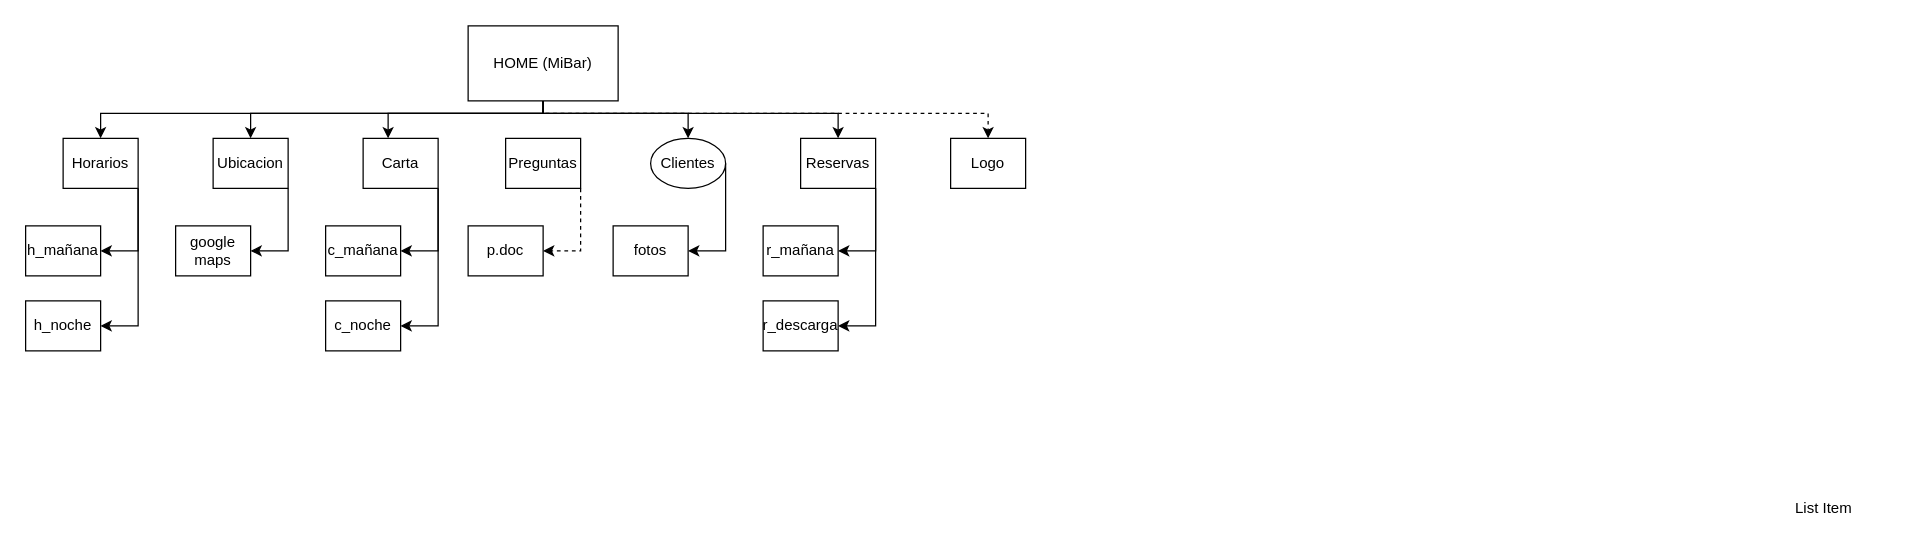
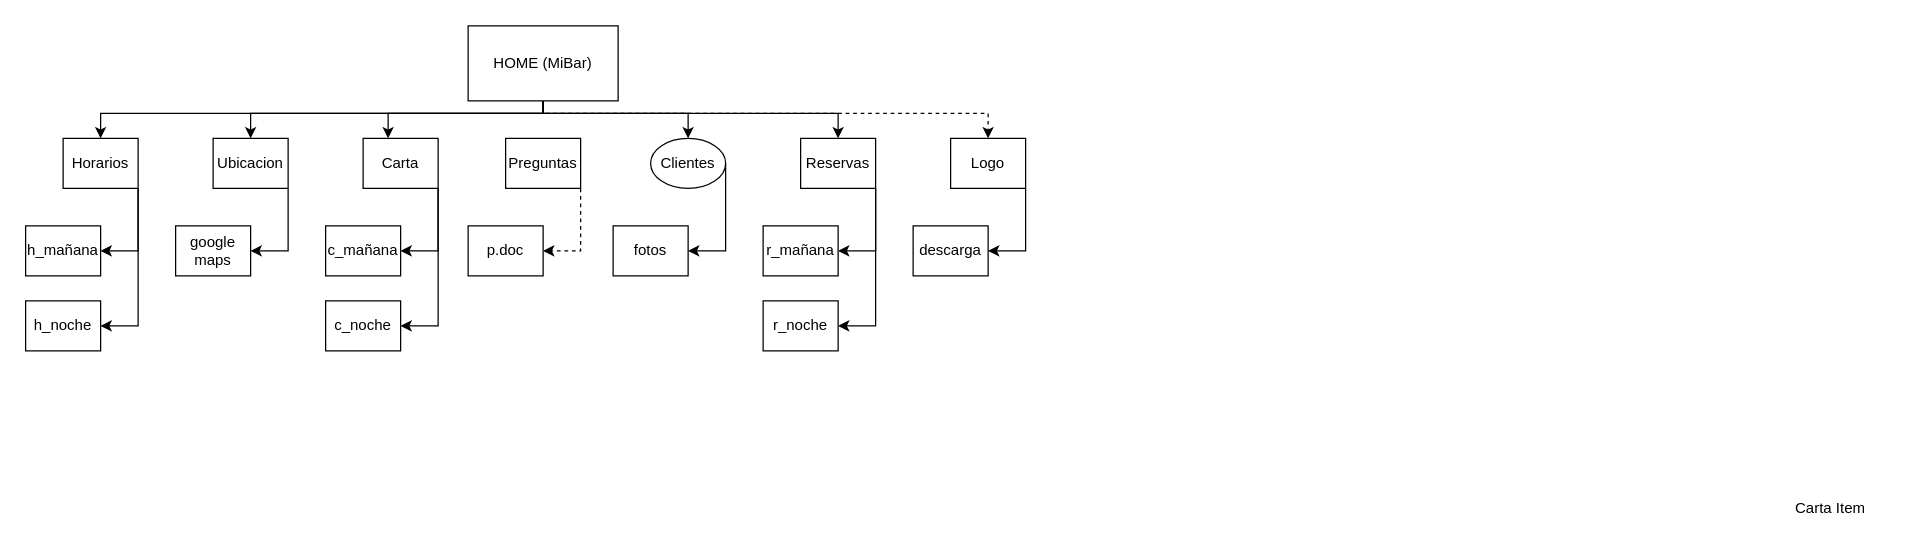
  <mxCell id="0" />
  <mxCell id="1" parent="0" />
  <mxCell id="2" value="" style="edgeStyle=orthogonalEdgeStyle;rounded=0;orthogonalLoop=1;jettySize=auto;html=1;" edge="1" parent="1" source="8" target="11"><mxGeometry relative="1" as="geometry"><Array as="points"><mxPoint x="434" y="90" /><mxPoint x="80" y="90" /></Array></mxGeometry></mxCell>
  <mxCell id="3" value="" style="edgeStyle=orthogonalEdgeStyle;rounded=0;orthogonalLoop=1;jettySize=auto;html=1;" edge="1" parent="1" source="8" target="13"><mxGeometry relative="1" as="geometry"><Array as="points"><mxPoint x="434" y="90" /><mxPoint x="200" y="90" /></Array></mxGeometry></mxCell>
  <mxCell id="4" value="" style="edgeStyle=orthogonalEdgeStyle;rounded=0;orthogonalLoop=1;jettySize=auto;html=1;" edge="1" parent="1" source="8" target="16"><mxGeometry relative="1" as="geometry"><Array as="points"><mxPoint x="434" y="90" /><mxPoint x="310" y="90" /></Array></mxGeometry></mxCell>
  <mxCell id="5" value="" style="edgeStyle=orthogonalEdgeStyle;rounded=0;orthogonalLoop=1;jettySize=auto;html=1;" edge="1" parent="1" source="8" target="20"><mxGeometry relative="1" as="geometry"><Array as="points"><mxPoint x="434" y="90" /><mxPoint x="550" y="90" /></Array></mxGeometry></mxCell>
  <mxCell id="6" value="" style="edgeStyle=orthogonalEdgeStyle;rounded=0;orthogonalLoop=1;jettySize=auto;html=1;" edge="1" parent="1" source="8" target="23"><mxGeometry relative="1" as="geometry"><Array as="points"><mxPoint x="434" y="90" /><mxPoint x="670" y="90" /></Array></mxGeometry></mxCell>
  <mxCell id="7" value="" style="edgeStyle=orthogonalEdgeStyle;rounded=0;orthogonalLoop=1;jettySize=auto;html=1;dashed=1;" edge="1" parent="1" source="8" target="25"><mxGeometry relative="1" as="geometry"><Array as="points"><mxPoint x="434" y="90" /><mxPoint x="790" y="90" /></Array></mxGeometry></mxCell>
  <mxCell id="8" value="HOME (MiBar)" style="rounded=0;whiteSpace=wrap;html=1;" vertex="1" parent="1"><mxGeometry x="374" y="20" width="120" height="60" as="geometry" /></mxCell>
  <mxCell id="9" value="" style="edgeStyle=orthogonalEdgeStyle;rounded=0;orthogonalLoop=1;jettySize=auto;html=1;" edge="1" parent="1" source="11" target="26"><mxGeometry relative="1" as="geometry"><Array as="points"><mxPoint x="110" y="200" /><mxPoint x="110" y="200" /></Array></mxGeometry></mxCell>
  <mxCell id="10" value="" style="edgeStyle=orthogonalEdgeStyle;rounded=0;orthogonalLoop=1;jettySize=auto;html=1;" edge="1" parent="1" source="11" target="29"><mxGeometry relative="1" as="geometry"><Array as="points"><mxPoint x="110" y="260" /></Array></mxGeometry></mxCell>
  <mxCell id="11" value="Horarios" style="rounded=0;whiteSpace=wrap;html=1;" vertex="1" parent="1"><mxGeometry x="50" y="110" width="60" height="40" as="geometry" /></mxCell>
  <mxCell id="12" value="" style="edgeStyle=orthogonalEdgeStyle;rounded=0;orthogonalLoop=1;jettySize=auto;html=1;" edge="1" parent="1" source="13" target="27"><mxGeometry relative="1" as="geometry"><Array as="points"><mxPoint x="230" y="200" /></Array></mxGeometry></mxCell>
  <mxCell id="13" value="Ubicacion" style="rounded=0;whiteSpace=wrap;html=1;" vertex="1" parent="1"><mxGeometry x="170" y="110" width="60" height="40" as="geometry" /></mxCell>
  <mxCell id="14" value="" style="edgeStyle=orthogonalEdgeStyle;rounded=0;orthogonalLoop=1;jettySize=auto;html=1;" edge="1" parent="1" source="16" target="28"><mxGeometry relative="1" as="geometry"><Array as="points"><mxPoint x="350" y="200" /></Array></mxGeometry></mxCell>
  <mxCell id="15" value="" style="edgeStyle=orthogonalEdgeStyle;rounded=0;orthogonalLoop=1;jettySize=auto;html=1;" edge="1" parent="1" source="16" target="30"><mxGeometry relative="1" as="geometry"><Array as="points"><mxPoint x="350" y="260" /></Array></mxGeometry></mxCell>
  <mxCell id="16" value="Carta" style="rounded=0;whiteSpace=wrap;html=1;" vertex="1" parent="1"><mxGeometry x="290" y="110" width="60" height="40" as="geometry" /></mxCell>
  <mxCell id="17" value="" style="edgeStyle=orthogonalEdgeStyle;rounded=0;orthogonalLoop=1;jettySize=auto;html=1;exitX=1;exitY=1;exitDx=0;exitDy=0;dashed=1;" edge="1" parent="1" source="18" target="31"><mxGeometry relative="1" as="geometry"><Array as="points"><mxPoint x="464" y="200" /></Array></mxGeometry></mxCell>
  <mxCell id="18" value="Preguntas" style="rounded=0;whiteSpace=wrap;html=1;" vertex="1" parent="1"><mxGeometry x="404" y="110" width="60" height="40" as="geometry" /></mxCell>
  <mxCell id="19" value="" style="edgeStyle=orthogonalEdgeStyle;rounded=0;orthogonalLoop=1;jettySize=auto;html=1;" edge="1" parent="1" source="20" target="32"><mxGeometry relative="1" as="geometry"><Array as="points"><mxPoint x="580" y="200" /></Array></mxGeometry></mxCell>
  <mxCell id="20" value="Clientes" style="ellipse;whiteSpace=wrap;html=1;" vertex="1" parent="1"><mxGeometry x="520" y="110" width="60" height="40" as="geometry" /></mxCell>
  <mxCell id="21" value="" style="edgeStyle=orthogonalEdgeStyle;rounded=0;orthogonalLoop=1;jettySize=auto;html=1;" edge="1" parent="1" source="23" target="33"><mxGeometry relative="1" as="geometry"><Array as="points"><mxPoint x="700" y="200" /><mxPoint x="700" y="200" /></Array></mxGeometry></mxCell>
  <mxCell id="22" value="" style="edgeStyle=orthogonalEdgeStyle;rounded=0;orthogonalLoop=1;jettySize=auto;html=1;" edge="1" parent="1" source="23" target="34"><mxGeometry relative="1" as="geometry"><Array as="points"><mxPoint x="700" y="260" /></Array></mxGeometry></mxCell>
  <mxCell id="23" value="Reservas" style="whiteSpace=wrap;html=1;rounded=0;" vertex="1" parent="1"><mxGeometry x="640" y="110" width="60" height="40" as="geometry" /></mxCell>
+ <mxCell id="24" value="" style="edgeStyle=orthogonalEdgeStyle;rounded=0;orthogonalLoop=1;jettySize=auto;html=1;" edge="1" parent="1" source="25" target="35"><mxGeometry relative="1" as="geometry"><Array as="points"><mxPoint x="820" y="180" /><mxPoint x="820" y="180" /></Array></mxGeometry></mxCell>
  <mxCell id="25" value="Logo" style="whiteSpace=wrap;html=1;rounded=0;" vertex="1" parent="1"><mxGeometry x="760" y="110" width="60" height="40" as="geometry" /></mxCell>
  <mxCell id="26" value="h_mañana" style="rounded=0;whiteSpace=wrap;html=1;" vertex="1" parent="1"><mxGeometry y="180" width="60" height="40" as="geometry" x="20" /></mxCell>
  <mxCell id="27" value="google maps" style="rounded=0;whiteSpace=wrap;html=1;" vertex="1" parent="1"><mxGeometry x="140" y="180" width="60" height="40" as="geometry" /></mxCell>
  <mxCell id="28" value="c_mañana" style="rounded=0;whiteSpace=wrap;html=1;" vertex="1" parent="1"><mxGeometry x="260" y="180" width="60" height="40" as="geometry" /></mxCell>
  <mxCell id="29" value="h_noche" style="rounded=0;whiteSpace=wrap;html=1;" vertex="1" parent="1"><mxGeometry y="240" width="60" height="40" as="geometry" x="20" /></mxCell>
  <mxCell id="30" value="c_noche" style="rounded=0;whiteSpace=wrap;html=1;" vertex="1" parent="1"><mxGeometry x="260" y="240" width="60" height="40" as="geometry" /></mxCell>
  <mxCell id="31" value="p.doc" style="whiteSpace=wrap;html=1;rounded=0;" vertex="1" parent="1"><mxGeometry x="374" y="180" width="60" height="40" as="geometry" /></mxCell>
  <mxCell id="32" value="fotos" style="whiteSpace=wrap;html=1;rounded=0;" vertex="1" parent="1"><mxGeometry x="490" y="180" width="60" height="40" as="geometry" /></mxCell>
  <mxCell id="33" value="r_mañana" style="whiteSpace=wrap;html=1;rounded=0;" vertex="1" parent="1"><mxGeometry x="610" y="180" width="60" height="40" as="geometry" /></mxCell>
- <mxCell id="34" value="r_descarga" style="whiteSpace=wrap;html=1;rounded=0;" vertex="1" parent="1"><mxGeometry x="610" y="240" width="60" height="40" as="geometry" /></mxCell>
- <mxCell id="36" value="List Item" style="text;strokeColor=none;fillColor=none;align=left;verticalAlign=middle;spacingLeft=4;spacingRight=4;overflow=hidden;points=[[0,0.5],[1,0.5]];portConstraint=eastwest;rotatable=0;" vertex="1" parent="1"><mxGeometry x="1430" y="390" width="80" height="30" as="geometry" /></mxCell>
+ <mxCell id="34" value="r_noche" style="whiteSpace=wrap;html=1;rounded=0;" vertex="1" parent="1"><mxGeometry x="610" y="240" width="60" height="40" as="geometry" /></mxCell>
+ <mxCell id="35" value="descarga" style="whiteSpace=wrap;html=1;rounded=0;" vertex="1" parent="1"><mxGeometry x="730" y="180" width="60" height="40" as="geometry" /></mxCell>
+ <mxCell id="36" value="Carta Item" style="text;strokeColor=none;fillColor=none;align=left;verticalAlign=middle;spacingLeft=4;spacingRight=4;overflow=hidden;points=[[0,0.5],[1,0.5]];portConstraint=eastwest;rotatable=0;" vertex="1" parent="1"><mxGeometry x="1430" y="390" width="80" height="30" as="geometry" /></mxCell>
